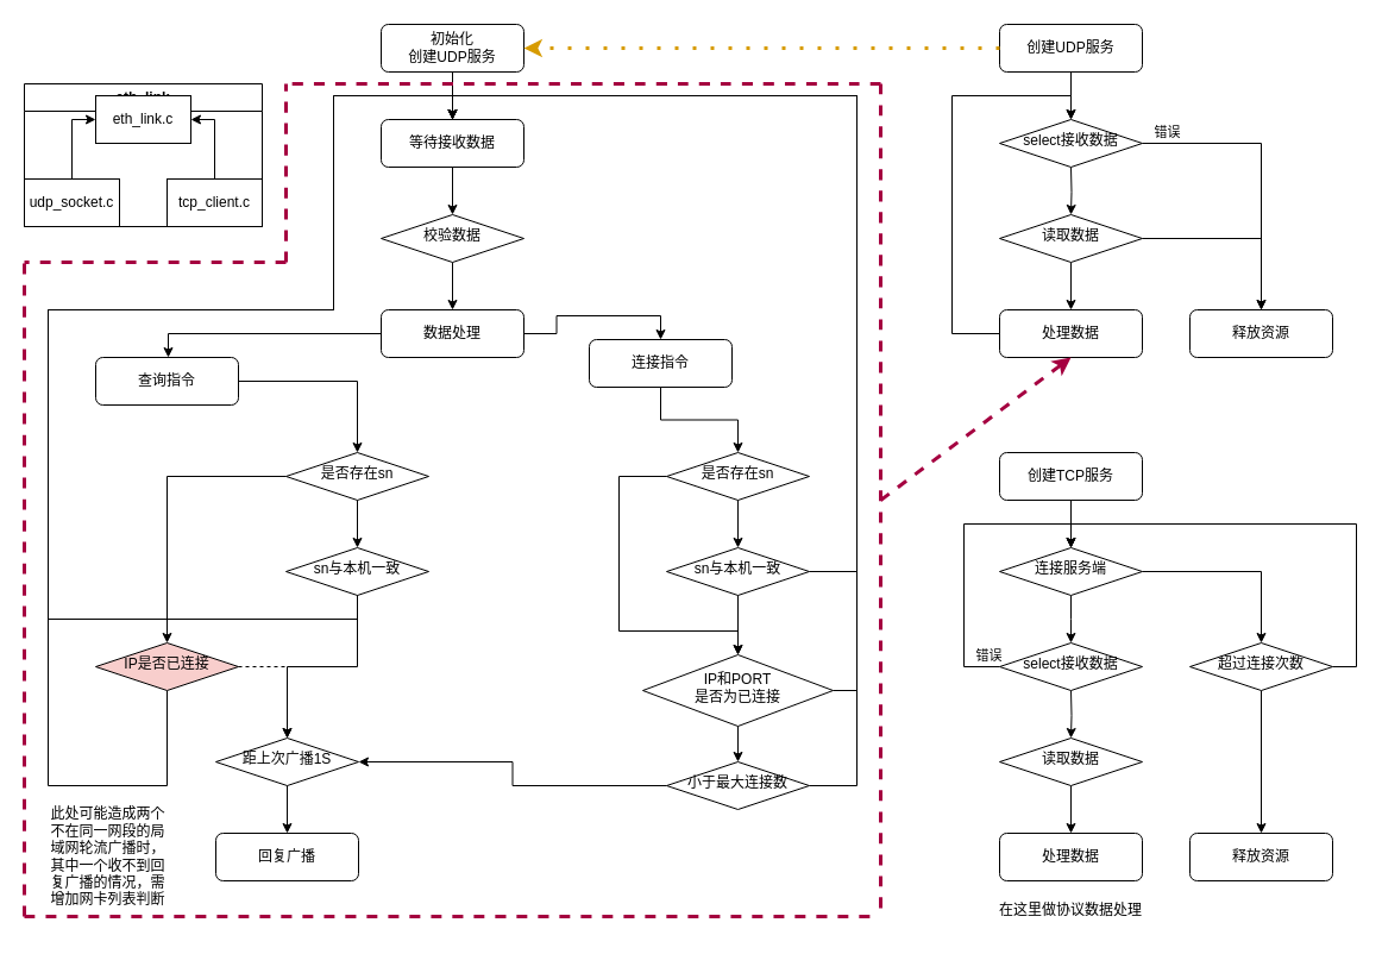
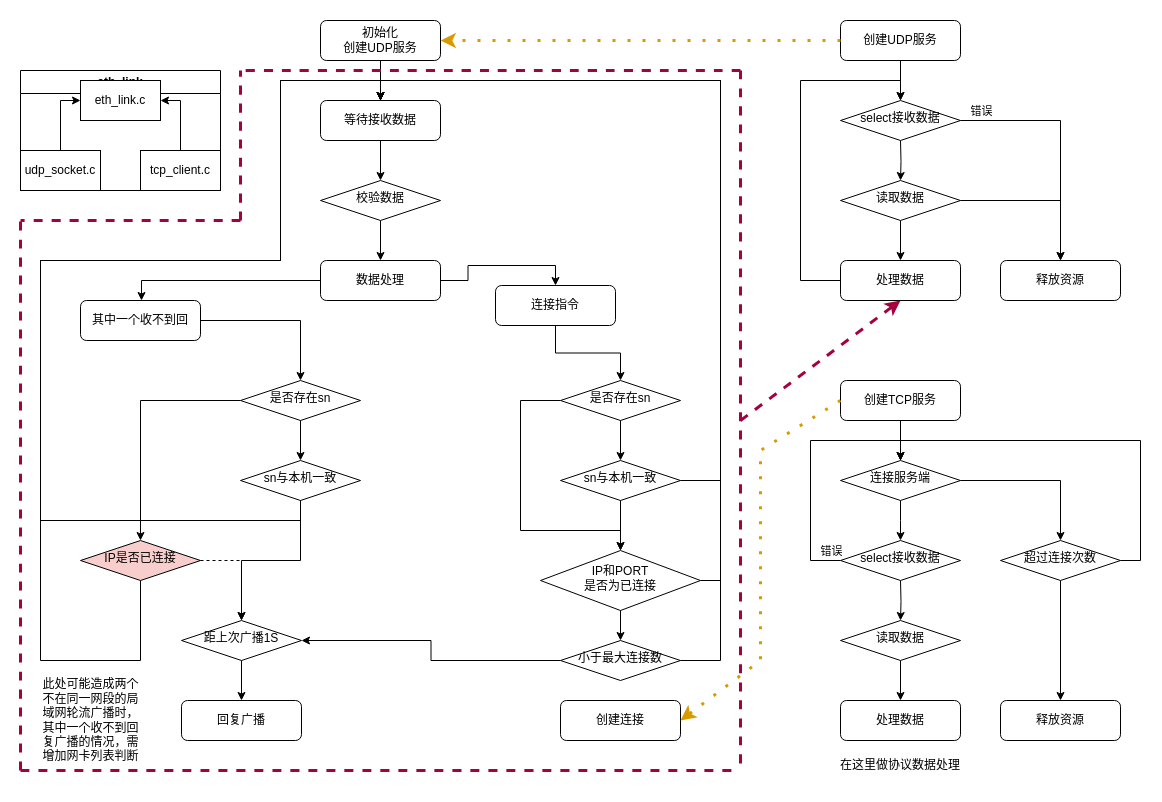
  <mxCell id="0" />
  <mxCell id="1" parent="0" />
  <mxCell id="2" style="edgeStyle=orthogonalEdgeStyle;rounded=0;orthogonalLoop=1;jettySize=auto;html=1;" parent="1" source="3" target="7" edge="1"><mxGeometry relative="1" as="geometry" /></mxCell>
  <mxCell id="3" value="初始化&lt;br&gt;创建UDP服务" style="rounded=1;whiteSpace=wrap;html=1;fontSize=12;glass=0;strokeWidth=1;shadow=0;" parent="1" vertex="1"><mxGeometry x="320" y="20" width="120" height="40" as="geometry" /></mxCell>
  <mxCell id="4" style="edgeStyle=orthogonalEdgeStyle;rounded=0;orthogonalLoop=1;jettySize=auto;html=1;" parent="1" source="5" target="10" edge="1"><mxGeometry relative="1" as="geometry" /></mxCell>
  <mxCell id="5" value="校验数据" style="rhombus;whiteSpace=wrap;html=1;shadow=0;fontFamily=Helvetica;fontSize=12;align=center;strokeWidth=1;spacing=6;spacingTop=-4;" parent="1" vertex="1"><mxGeometry x="320" y="180" width="120" height="40" as="geometry" /></mxCell>
  <mxCell id="6" style="edgeStyle=orthogonalEdgeStyle;rounded=0;orthogonalLoop=1;jettySize=auto;html=1;entryX=0.5;entryY=0;entryDx=0;entryDy=0;" parent="1" source="7" target="5" edge="1"><mxGeometry relative="1" as="geometry" /></mxCell>
  <mxCell id="7" value="等待接收数据" style="rounded=1;whiteSpace=wrap;html=1;fontSize=12;glass=0;strokeWidth=1;shadow=0;" parent="1" vertex="1"><mxGeometry x="320" y="100" width="120" height="40" as="geometry" /></mxCell>
  <mxCell id="8" style="edgeStyle=orthogonalEdgeStyle;rounded=0;orthogonalLoop=1;jettySize=auto;html=1;" parent="1" source="10" target="32" edge="1"><mxGeometry relative="1" as="geometry"><Array as="points"><mxPoint x="141" y="280" /></Array></mxGeometry></mxCell>
  <mxCell id="9" style="edgeStyle=orthogonalEdgeStyle;rounded=0;orthogonalLoop=1;jettySize=auto;html=1;entryX=0.5;entryY=0;entryDx=0;entryDy=0;" parent="1" source="10" target="31" edge="1"><mxGeometry relative="1" as="geometry" /></mxCell>
  <mxCell id="10" value="数据处理" style="rounded=1;whiteSpace=wrap;html=1;fontSize=12;glass=0;strokeWidth=1;shadow=0;" parent="1" vertex="1"><mxGeometry x="320" y="260" width="120" height="40" as="geometry" /></mxCell>
  <mxCell id="11" style="edgeStyle=orthogonalEdgeStyle;rounded=0;orthogonalLoop=1;jettySize=auto;html=1;entryX=0.5;entryY=0;entryDx=0;entryDy=0;" parent="1" source="35" target="7" edge="1"><mxGeometry relative="1" as="geometry"><Array as="points"><mxPoint x="300" y="520" /><mxPoint x="40" y="520" /><mxPoint x="40" y="260" /><mxPoint x="280" y="260" /><mxPoint x="280" y="80" /><mxPoint x="380" y="80" /></Array></mxGeometry></mxCell>
  <mxCell id="12" style="edgeStyle=orthogonalEdgeStyle;rounded=0;orthogonalLoop=1;jettySize=auto;html=1;exitX=0.5;exitY=1;exitDx=0;exitDy=0;" parent="1" source="38" edge="1"><mxGeometry relative="1" as="geometry"><mxPoint x="140" y="660" as="sourcePoint" /><mxPoint x="380" y="100" as="targetPoint" /><Array as="points"><mxPoint x="140" y="660" /><mxPoint x="40" y="660" /><mxPoint x="40" y="260" /><mxPoint x="280" y="260" /><mxPoint x="280" y="80" /><mxPoint x="380" y="80" /></Array></mxGeometry></mxCell>
  <mxCell id="13" style="edgeStyle=orthogonalEdgeStyle;rounded=0;orthogonalLoop=1;jettySize=auto;html=1;entryX=0.5;entryY=0;entryDx=0;entryDy=0;" parent="1" source="44" target="7" edge="1"><mxGeometry relative="1" as="geometry"><Array as="points"><mxPoint x="720" y="480" /><mxPoint x="720" y="80" /><mxPoint x="380" y="80" /></Array></mxGeometry></mxCell>
  <mxCell id="14" style="edgeStyle=orthogonalEdgeStyle;rounded=0;orthogonalLoop=1;jettySize=auto;html=1;entryX=0.5;entryY=0;entryDx=0;entryDy=0;" parent="1" source="46" target="7" edge="1"><mxGeometry relative="1" as="geometry"><Array as="points"><mxPoint x="720" y="580" /><mxPoint x="720" y="80" /><mxPoint x="380" y="80" /></Array></mxGeometry></mxCell>
  <mxCell id="15" style="edgeStyle=orthogonalEdgeStyle;rounded=0;orthogonalLoop=1;jettySize=auto;html=1;entryX=0.5;entryY=0;entryDx=0;entryDy=0;endArrow=open;" parent="1" source="49" target="7" edge="1"><mxGeometry relative="1" as="geometry"><Array as="points"><mxPoint x="720" y="660" /><mxPoint x="720" y="80" /><mxPoint x="380" y="80" /></Array></mxGeometry></mxCell>
  <mxCell id="16" style="edgeStyle=orthogonalEdgeStyle;rounded=0;orthogonalLoop=1;jettySize=auto;html=1;" parent="1" source="17" edge="1"><mxGeometry relative="1" as="geometry"><mxPoint x="900" y="100" as="targetPoint" /></mxGeometry></mxCell>
  <mxCell id="17" value="创建UDP服务" style="rounded=1;whiteSpace=wrap;html=1;fontSize=12;glass=0;strokeWidth=1;shadow=0;" parent="1" vertex="1"><mxGeometry x="840" y="20" width="120" height="40" as="geometry" /></mxCell>
  <mxCell id="18" style="edgeStyle=orthogonalEdgeStyle;rounded=0;orthogonalLoop=1;jettySize=auto;html=1;" parent="1" target="21" edge="1"><mxGeometry relative="1" as="geometry"><mxPoint x="900" y="140" as="sourcePoint" /></mxGeometry></mxCell>
  <mxCell id="19" style="edgeStyle=orthogonalEdgeStyle;rounded=0;orthogonalLoop=1;jettySize=auto;html=1;" parent="1" source="21" target="23" edge="1"><mxGeometry relative="1" as="geometry" /></mxCell>
  <mxCell id="20" style="edgeStyle=orthogonalEdgeStyle;rounded=0;orthogonalLoop=1;jettySize=auto;html=1;" parent="1" source="21" target="53" edge="1"><mxGeometry relative="1" as="geometry" /></mxCell>
  <mxCell id="21" value="读取数据" style="rhombus;whiteSpace=wrap;html=1;shadow=0;fontFamily=Helvetica;fontSize=12;align=center;strokeWidth=1;spacing=6;spacingTop=-4;" parent="1" vertex="1"><mxGeometry x="840" y="180" width="120" height="40" as="geometry" /></mxCell>
  <mxCell id="22" style="edgeStyle=orthogonalEdgeStyle;rounded=0;orthogonalLoop=1;jettySize=auto;html=1;entryX=0.5;entryY=0;entryDx=0;entryDy=0;" parent="1" source="23" edge="1"><mxGeometry relative="1" as="geometry"><mxPoint x="900" y="100" as="targetPoint" /><Array as="points"><mxPoint x="800" y="280" /><mxPoint x="800" y="80" /><mxPoint x="900" y="80" /></Array></mxGeometry></mxCell>
  <mxCell id="23" value="处理数据" style="rounded=1;whiteSpace=wrap;html=1;fontSize=12;glass=0;strokeWidth=1;shadow=0;" parent="1" vertex="1"><mxGeometry x="840" y="260" width="120" height="40" as="geometry" /></mxCell>
  <mxCell id="24" value="" style="endArrow=none;dashed=1;html=1;movable=1;resizable=1;rotatable=1;deletable=1;editable=1;locked=0;connectable=1;strokeWidth=3;curved=1;fillColor=#d80073;strokeColor=#A50040;" parent="1" edge="1"><mxGeometry width="50" height="50" relative="1" as="geometry"><mxPoint x="20" y="770" as="sourcePoint" /><mxPoint x="20" y="220" as="targetPoint" /></mxGeometry></mxCell>
  <mxCell id="25" value="" style="endArrow=none;dashed=1;html=1;movable=1;resizable=1;rotatable=1;deletable=1;editable=1;locked=0;connectable=1;strokeWidth=3;curved=1;fillColor=#d80073;strokeColor=#A50040;" parent="1" edge="1"><mxGeometry width="50" height="50" relative="1" as="geometry"><mxPoint x="20" y="770" as="sourcePoint" /><mxPoint x="740" y="770" as="targetPoint" /></mxGeometry></mxCell>
  <mxCell id="26" value="" style="endArrow=none;dashed=1;html=1;movable=1;resizable=1;rotatable=1;deletable=1;editable=1;locked=0;connectable=1;strokeWidth=3;curved=1;fillColor=#d80073;strokeColor=#A50040;" parent="1" edge="1"><mxGeometry width="50" height="50" relative="1" as="geometry"><mxPoint x="740" y="70" as="sourcePoint" /><mxPoint x="740" y="770" as="targetPoint" /></mxGeometry></mxCell>
  <mxCell id="27" value="" style="endArrow=none;dashed=1;html=1;movable=1;resizable=1;rotatable=1;deletable=1;editable=1;locked=0;connectable=1;strokeWidth=3;curved=1;fillColor=#d80073;strokeColor=#A50040;" parent="1" edge="1"><mxGeometry width="50" height="50" relative="1" as="geometry"><mxPoint x="740" y="70" as="sourcePoint" /><mxPoint x="240" y="70" as="targetPoint" /></mxGeometry></mxCell>
  <mxCell id="28" value="距上次广播1S" style="rhombus;whiteSpace=wrap;html=1;shadow=0;fontFamily=Helvetica;fontSize=12;align=center;strokeWidth=1;spacing=6;spacingTop=-4;" parent="1" vertex="1"><mxGeometry x="181" y="620" width="120" height="40" as="geometry" /></mxCell>
  <mxCell id="29" value="回复广播" style="rounded=1;whiteSpace=wrap;html=1;fontSize=12;glass=0;strokeWidth=1;shadow=0;" parent="1" vertex="1"><mxGeometry x="181" y="700" width="120" height="40" as="geometry" /></mxCell>
  <mxCell id="30" style="edgeStyle=orthogonalEdgeStyle;rounded=0;orthogonalLoop=1;jettySize=auto;html=1;" parent="1" source="28" target="29" edge="1"><mxGeometry relative="1" as="geometry" /></mxCell>
  <mxCell id="31" value="连接指令" style="rounded=1;whiteSpace=wrap;html=1;fontSize=12;glass=0;strokeWidth=1;shadow=0;" parent="1" vertex="1"><mxGeometry x="495" y="285" width="120" height="40" as="geometry" /></mxCell>
- <mxCell id="32" value="查询指令" style="rounded=1;whiteSpace=wrap;html=1;fontSize=12;glass=0;strokeWidth=1;shadow=0;" parent="1" vertex="1"><mxGeometry x="80" y="300" width="120" height="40" as="geometry" /></mxCell>
+ <mxCell id="32" value="其中一个收不到回" style="rounded=1;whiteSpace=wrap;html=1;fontSize=12;glass=0;strokeWidth=1;shadow=0;" parent="1" vertex="1"><mxGeometry x="80" y="300" width="120" height="40" as="geometry" /></mxCell>
  <mxCell id="33" value="是否存在sn" style="rhombus;whiteSpace=wrap;html=1;shadow=0;fontFamily=Helvetica;fontSize=12;align=center;strokeWidth=1;spacing=6;spacingTop=-4;" parent="1" vertex="1"><mxGeometry x="240" y="380" width="120" height="40" as="geometry" /></mxCell>
  <mxCell id="34" style="edgeStyle=orthogonalEdgeStyle;rounded=0;orthogonalLoop=1;jettySize=auto;html=1;entryX=0.5;entryY=0;entryDx=0;entryDy=0;" parent="1" source="32" target="33" edge="1"><mxGeometry relative="1" as="geometry" /></mxCell>
  <mxCell id="35" value="sn与本机一致" style="rhombus;whiteSpace=wrap;html=1;shadow=0;fontFamily=Helvetica;fontSize=12;align=center;strokeWidth=1;spacing=6;spacingTop=-4;" parent="1" vertex="1"><mxGeometry x="240" y="460" width="120" height="40" as="geometry" /></mxCell>
  <mxCell id="36" style="edgeStyle=orthogonalEdgeStyle;rounded=0;orthogonalLoop=1;jettySize=auto;html=1;" parent="1" source="33" target="35" edge="1"><mxGeometry relative="1" as="geometry" /></mxCell>
  <mxCell id="37" style="edgeStyle=orthogonalEdgeStyle;rounded=0;orthogonalLoop=1;jettySize=auto;html=1;entryX=0.5;entryY=0;entryDx=0;entryDy=0;" parent="1" source="35" target="28" edge="1"><mxGeometry relative="1" as="geometry"><Array as="points"><mxPoint x="300" y="560" /><mxPoint x="241" y="560" /></Array></mxGeometry></mxCell>
  <mxCell id="38" value="IP是否已连接" style="rhombus;whiteSpace=wrap;html=1;shadow=0;fontFamily=Helvetica;fontSize=12;align=center;strokeWidth=1;spacing=6;spacingTop=-4;fillColor=#f8cecc;" parent="1" vertex="1"><mxGeometry x="80" y="540" width="120" height="40" as="geometry" /></mxCell>
  <mxCell id="39" style="edgeStyle=orthogonalEdgeStyle;rounded=0;orthogonalLoop=1;jettySize=auto;html=1;" parent="1" source="33" target="38" edge="1"><mxGeometry relative="1" as="geometry" /></mxCell>
  <mxCell id="40" style="edgeStyle=orthogonalEdgeStyle;rounded=0;orthogonalLoop=1;jettySize=auto;html=1;entryX=0.5;entryY=0;entryDx=0;entryDy=0;dashed=1;" parent="1" source="38" target="28" edge="1"><mxGeometry relative="1" as="geometry"><Array as="points"><mxPoint x="241" y="560" /></Array></mxGeometry></mxCell>
  <mxCell id="41" value="此处可能造成两个&lt;br&gt;不在同一网段的局&lt;br&gt;域网轮流广播时，&lt;br&gt;其中一个收不到回&lt;br&gt;复广播的情况，需&lt;br&gt;增加网卡列表判断" style="text;html=1;align=center;verticalAlign=middle;resizable=0;points=[];autosize=1;strokeColor=none;fillColor=none;" parent="1" vertex="1"><mxGeometry x="30" y="670" width="120" height="100" as="geometry" /></mxCell>
  <mxCell id="42" value="是否存在sn" style="rhombus;whiteSpace=wrap;html=1;shadow=0;fontFamily=Helvetica;fontSize=12;align=center;strokeWidth=1;spacing=6;spacingTop=-4;" parent="1" vertex="1"><mxGeometry x="560" y="380" width="120" height="40" as="geometry" /></mxCell>
  <mxCell id="43" style="edgeStyle=orthogonalEdgeStyle;rounded=0;orthogonalLoop=1;jettySize=auto;html=1;" parent="1" source="31" target="42" edge="1"><mxGeometry relative="1" as="geometry" /></mxCell>
  <mxCell id="44" value="sn与本机一致" style="rhombus;whiteSpace=wrap;html=1;shadow=0;fontFamily=Helvetica;fontSize=12;align=center;strokeWidth=1;spacing=6;spacingTop=-4;" parent="1" vertex="1"><mxGeometry x="560" y="460" width="120" height="40" as="geometry" /></mxCell>
  <mxCell id="45" style="edgeStyle=orthogonalEdgeStyle;rounded=0;orthogonalLoop=1;jettySize=auto;html=1;" parent="1" source="42" target="44" edge="1"><mxGeometry relative="1" as="geometry" /></mxCell>
  <mxCell id="46" value="IP和PORT&lt;br&gt;是否为已连接" style="rhombus;whiteSpace=wrap;html=1;shadow=0;fontFamily=Helvetica;fontSize=12;align=center;strokeWidth=1;spacing=6;spacingTop=-4;" parent="1" vertex="1"><mxGeometry x="540" y="550" width="160" height="60" as="geometry" /></mxCell>
  <mxCell id="47" style="edgeStyle=orthogonalEdgeStyle;rounded=0;orthogonalLoop=1;jettySize=auto;html=1;" parent="1" source="44" target="46" edge="1"><mxGeometry relative="1" as="geometry" /></mxCell>
  <mxCell id="48" style="edgeStyle=orthogonalEdgeStyle;rounded=0;orthogonalLoop=1;jettySize=auto;html=1;entryX=0.5;entryY=0;entryDx=0;entryDy=0;" parent="1" source="42" target="46" edge="1"><mxGeometry relative="1" as="geometry"><Array as="points"><mxPoint x="520" y="400" /><mxPoint x="520" y="530" /><mxPoint x="620" y="530" /></Array></mxGeometry></mxCell>
  <mxCell id="49" value="小于最大连接数" style="rhombus;whiteSpace=wrap;html=1;shadow=0;fontFamily=Helvetica;fontSize=12;align=center;strokeWidth=1;spacing=6;spacingTop=-4;" parent="1" vertex="1"><mxGeometry x="560" y="640" width="120" height="40" as="geometry" /></mxCell>
  <mxCell id="50" style="edgeStyle=orthogonalEdgeStyle;rounded=0;orthogonalLoop=1;jettySize=auto;html=1;" parent="1" source="46" target="49" edge="1"><mxGeometry relative="1" as="geometry" /></mxCell>
+ <mxCell id="51" value="创建连接" style="rounded=1;whiteSpace=wrap;html=1;fontSize=12;glass=0;strokeWidth=1;shadow=0;" parent="1" vertex="1"><mxGeometry x="560" y="700" width="120" height="40" as="geometry" /></mxCell>
  <mxCell id="52" style="edgeStyle=orthogonalEdgeStyle;rounded=0;orthogonalLoop=1;jettySize=auto;html=1;" parent="1" source="49" target="28" edge="1"><mxGeometry relative="1" as="geometry" /></mxCell>
  <mxCell id="53" value="释放资源" style="rounded=1;whiteSpace=wrap;html=1;fontSize=12;glass=0;strokeWidth=1;shadow=0;" parent="1" vertex="1"><mxGeometry x="1000" y="260" width="120" height="40" as="geometry" /></mxCell>
  <mxCell id="54" value="" style="endArrow=classic;html=1;rounded=0;dashed=1;fillColor=#d80073;strokeColor=#A50040;strokeWidth=3;entryX=0.5;entryY=1;entryDx=0;entryDy=0;" parent="1" target="23" edge="1"><mxGeometry width="50" height="50" relative="1" as="geometry"><mxPoint x="740" y="420" as="sourcePoint" /><mxPoint x="820" y="390" as="targetPoint" /></mxGeometry></mxCell>
  <mxCell id="55" value="" style="endArrow=classic;html=1;rounded=0;entryX=1;entryY=0.5;entryDx=0;entryDy=0;exitX=0;exitY=0.5;exitDx=0;exitDy=0;dashed=1;fillColor=#ffe6cc;strokeColor=#d79b00;strokeWidth=3;dashPattern=1 4;" parent="1" source="17" target="3" edge="1"><mxGeometry width="50" height="50" relative="1" as="geometry"><mxPoint x="740" y="50" as="sourcePoint" /><mxPoint x="790" y="0" as="targetPoint" /><Array as="points"><mxPoint x="640" y="40" /></Array></mxGeometry></mxCell>
  <mxCell id="56" style="edgeStyle=orthogonalEdgeStyle;rounded=0;orthogonalLoop=1;jettySize=auto;html=1;" parent="1" source="57" edge="1"><mxGeometry relative="1" as="geometry"><mxPoint x="900" y="460" as="targetPoint" /></mxGeometry></mxCell>
  <mxCell id="57" value="创建TCP服务" style="rounded=1;whiteSpace=wrap;html=1;fontSize=12;glass=0;strokeWidth=1;shadow=0;" parent="1" vertex="1"><mxGeometry x="840" y="380" width="120" height="40" as="geometry" /></mxCell>
+ <mxCell id="58" value="" style="endArrow=classic;html=1;rounded=0;entryX=1;entryY=0.5;entryDx=0;entryDy=0;exitX=0;exitY=0.5;exitDx=0;exitDy=0;dashed=1;fillColor=#ffe6cc;strokeColor=#d79b00;strokeWidth=3;dashPattern=1 4;" parent="1" source="57" target="51" edge="1"><mxGeometry width="50" height="50" relative="1" as="geometry"><mxPoint x="1230" y="650" as="sourcePoint" /><mxPoint x="830" y="650" as="targetPoint" /><Array as="points"><mxPoint x="760" y="450" /><mxPoint x="760" y="530" /><mxPoint x="760" y="660" /></Array></mxGeometry></mxCell>
  <mxCell id="59" style="edgeStyle=orthogonalEdgeStyle;rounded=0;orthogonalLoop=1;jettySize=auto;html=1;" parent="1" source="61" target="62" edge="1"><mxGeometry relative="1" as="geometry" /></mxCell>
  <mxCell id="60" style="edgeStyle=orthogonalEdgeStyle;rounded=0;orthogonalLoop=1;jettySize=auto;html=1;entryX=0.5;entryY=0;entryDx=0;entryDy=0;" parent="1" source="61" target="66" edge="1"><mxGeometry relative="1" as="geometry"><Array as="points"><mxPoint x="1140" y="560" /><mxPoint x="1140" y="440" /><mxPoint x="900" y="440" /></Array></mxGeometry></mxCell>
  <mxCell id="61" value="超过连接次数" style="rhombus;whiteSpace=wrap;html=1;shadow=0;fontFamily=Helvetica;fontSize=12;align=center;strokeWidth=1;spacing=6;spacingTop=-4;" parent="1" vertex="1"><mxGeometry x="1000" y="540" width="120" height="40" as="geometry" /></mxCell>
  <mxCell id="62" value="释放资源" style="rounded=1;whiteSpace=wrap;html=1;fontSize=12;glass=0;strokeWidth=1;shadow=0;" parent="1" vertex="1"><mxGeometry x="1000" y="700" width="120" height="40" as="geometry" /></mxCell>
  <mxCell id="63" style="edgeStyle=orthogonalEdgeStyle;rounded=0;orthogonalLoop=1;jettySize=auto;html=1;" parent="1" target="68" edge="1"><mxGeometry relative="1" as="geometry"><mxPoint x="900" y="580" as="sourcePoint" /></mxGeometry></mxCell>
  <mxCell id="64" style="edgeStyle=orthogonalEdgeStyle;rounded=0;orthogonalLoop=1;jettySize=auto;html=1;" parent="1" source="66" edge="1"><mxGeometry relative="1" as="geometry"><mxPoint x="900" y="540" as="targetPoint" /></mxGeometry></mxCell>
  <mxCell id="65" style="edgeStyle=orthogonalEdgeStyle;rounded=0;orthogonalLoop=1;jettySize=auto;html=1;entryX=0.5;entryY=0;entryDx=0;entryDy=0;" parent="1" source="66" target="61" edge="1"><mxGeometry relative="1" as="geometry" /></mxCell>
  <mxCell id="66" value="连接服务端" style="rhombus;whiteSpace=wrap;html=1;shadow=0;fontFamily=Helvetica;fontSize=12;align=center;strokeWidth=1;spacing=6;spacingTop=-4;" parent="1" vertex="1"><mxGeometry x="840" y="460" width="120" height="40" as="geometry" /></mxCell>
  <mxCell id="67" style="edgeStyle=orthogonalEdgeStyle;rounded=0;orthogonalLoop=1;jettySize=auto;html=1;" parent="1" source="68" target="69" edge="1"><mxGeometry relative="1" as="geometry" /></mxCell>
  <mxCell id="68" value="读取数据" style="rhombus;whiteSpace=wrap;html=1;shadow=0;fontFamily=Helvetica;fontSize=12;align=center;strokeWidth=1;spacing=6;spacingTop=-4;" parent="1" vertex="1"><mxGeometry x="840" y="620" width="120" height="40" as="geometry" /></mxCell>
  <mxCell id="69" value="处理数据" style="rounded=1;whiteSpace=wrap;html=1;fontSize=12;glass=0;strokeWidth=1;shadow=0;" parent="1" vertex="1"><mxGeometry x="840" y="700" width="120" height="40" as="geometry" /></mxCell>
  <mxCell id="70" value="在这里做协议数据处理" style="text;html=1;strokeColor=none;fillColor=none;align=center;verticalAlign=middle;whiteSpace=wrap;rounded=0;" parent="1" vertex="1"><mxGeometry x="835" y="750" width="130" height="30" as="geometry" /></mxCell>
  <mxCell id="71" style="edgeStyle=orthogonalEdgeStyle;rounded=0;orthogonalLoop=1;jettySize=auto;html=1;entryX=0.5;entryY=0;entryDx=0;entryDy=0;" parent="1" source="73" target="66" edge="1"><mxGeometry relative="1" as="geometry"><Array as="points"><mxPoint x="810" y="560" /><mxPoint x="810" y="440" /><mxPoint x="900" y="440" /></Array></mxGeometry></mxCell>
  <mxCell id="72" value="错误" style="edgeLabel;html=1;align=center;verticalAlign=middle;resizable=0;points=[];" parent="71" vertex="1" connectable="0"><mxGeometry x="-0.857" y="1" relative="1" as="geometry"><mxPoint x="9" y="-11" as="offset" /></mxGeometry></mxCell>
  <mxCell id="73" value="select接收数据" style="rhombus;whiteSpace=wrap;html=1;shadow=0;fontFamily=Helvetica;fontSize=12;align=center;strokeWidth=1;spacing=6;spacingTop=-4;" parent="1" vertex="1"><mxGeometry x="840" y="540" width="120" height="40" as="geometry" /></mxCell>
  <mxCell id="74" style="edgeStyle=orthogonalEdgeStyle;rounded=0;orthogonalLoop=1;jettySize=auto;html=1;entryX=0.5;entryY=0;entryDx=0;entryDy=0;" parent="1" source="76" target="53" edge="1"><mxGeometry relative="1" as="geometry" /></mxCell>
  <mxCell id="75" value="错误" style="edgeLabel;html=1;align=center;verticalAlign=middle;resizable=0;points=[];" parent="74" vertex="1" connectable="0"><mxGeometry x="-0.646" y="1" relative="1" as="geometry"><mxPoint x="-22" y="-9" as="offset" /></mxGeometry></mxCell>
  <mxCell id="76" value="select接收数据" style="rhombus;whiteSpace=wrap;html=1;shadow=0;fontFamily=Helvetica;fontSize=12;align=center;strokeWidth=1;spacing=6;spacingTop=-4;" parent="1" vertex="1"><mxGeometry x="840" y="100" width="120" height="40" as="geometry" /></mxCell>
  <mxCell id="77" value="" style="endArrow=none;dashed=1;html=1;movable=1;resizable=1;rotatable=1;deletable=1;editable=1;locked=0;connectable=1;strokeWidth=3;curved=1;fillColor=#d80073;strokeColor=#A50040;" edge="1" parent="1"><mxGeometry width="50" height="50" relative="1" as="geometry"><mxPoint x="240" y="220" as="sourcePoint" /><mxPoint x="20" y="220" as="targetPoint" /></mxGeometry></mxCell>
  <mxCell id="78" value="" style="endArrow=none;dashed=1;html=1;movable=1;resizable=1;rotatable=1;deletable=1;editable=1;locked=0;connectable=1;strokeWidth=3;curved=1;fillColor=#d80073;strokeColor=#A50040;" edge="1" parent="1"><mxGeometry width="50" height="50" relative="1" as="geometry"><mxPoint x="240" y="220" as="sourcePoint" /><mxPoint x="240" y="70" as="targetPoint" /></mxGeometry></mxCell>
  <mxCell id="79" value="eth_link" style="swimlane;whiteSpace=wrap;html=1;" vertex="1" parent="1"><mxGeometry x="20" y="70" width="200" height="120" as="geometry" /></mxCell>
  <mxCell id="80" value="eth_link.c" style="whiteSpace=wrap;html=1;" vertex="1" parent="79"><mxGeometry x="60" y="10" width="80" height="40" as="geometry" /></mxCell>
  <mxCell id="81" style="edgeStyle=orthogonalEdgeStyle;rounded=0;orthogonalLoop=1;jettySize=auto;html=1;entryX=0;entryY=0.5;entryDx=0;entryDy=0;" edge="1" parent="79" source="82" target="80"><mxGeometry relative="1" as="geometry" /></mxCell>
  <mxCell id="82" value="udp_socket.c" style="whiteSpace=wrap;html=1;" vertex="1" parent="79"><mxGeometry y="80" width="80" height="40" as="geometry" /></mxCell>
  <mxCell id="83" style="edgeStyle=orthogonalEdgeStyle;rounded=0;orthogonalLoop=1;jettySize=auto;html=1;entryX=1;entryY=0.5;entryDx=0;entryDy=0;" edge="1" parent="79" source="84" target="80"><mxGeometry relative="1" as="geometry" /></mxCell>
  <mxCell id="84" value="tcp_client.c" style="whiteSpace=wrap;html=1;" vertex="1" parent="79"><mxGeometry x="120" y="80" width="80" height="40" as="geometry" /></mxCell>
